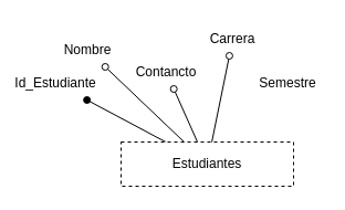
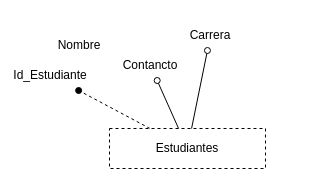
  <mxCell id="0" />
  <mxCell id="1" parent="0" />
- <mxCell id="2" style="rounded=0;orthogonalLoop=1;jettySize=auto;html=1;endArrow=oval;endFill=1;" edge="1" parent="1" source="3" target="6"><mxGeometry relative="1" as="geometry"><mxPoint x="77" y="99" as="targetPoint" /></mxGeometry></mxCell>
+ <mxCell id="2" style="rounded=0;orthogonalLoop=1;jettySize=auto;html=1;endArrow=oval;endFill=1;dashed=1;" edge="1" parent="1" source="3" target="6"><mxGeometry relative="1" as="geometry"><mxPoint x="77" y="99" as="targetPoint" /></mxGeometry></mxCell>
  <mxCell id="3" value="Estudiantes" style="whiteSpace=wrap;html=1;align=center;dashed=1;" vertex="1" parent="1"><mxGeometry x="109" y="128" width="156" height="40" as="geometry" /></mxCell>
- <mxCell id="4" style="rounded=0;orthogonalLoop=1;jettySize=auto;html=1;endArrow=oval;endFill=0;" edge="1" parent="1" source="3" target="5"><mxGeometry relative="1" as="geometry"><mxPoint x="108.5" y="44.5" as="sourcePoint" /><mxPoint x="180" y="60" as="targetPoint" /></mxGeometry></mxCell>
  <mxCell id="5" value="Nombre" style="text;html=1;strokeColor=none;fillColor=none;align=center;verticalAlign=middle;whiteSpace=wrap;rounded=0;" vertex="1" parent="1"><mxGeometry x="49" y="30" width="60" height="30" as="geometry" /></mxCell>
  <mxCell id="6" value="Id_Estudiante" style="text;html=1;strokeColor=none;fillColor=none;align=center;verticalAlign=middle;whiteSpace=wrap;rounded=0;" vertex="1" parent="1"><mxGeometry x="20" y="60" width="60" height="30" as="geometry" /></mxCell>
  <mxCell id="7" value="Carrera" style="text;html=1;strokeColor=none;fillColor=none;align=center;verticalAlign=middle;whiteSpace=wrap;rounded=0;" vertex="1" parent="1"><mxGeometry x="180" y="20" width="60" height="30" as="geometry" /></mxCell>
- <mxCell id="8" value="Semestre" style="text;html=1;strokeColor=none;fillColor=none;align=center;verticalAlign=middle;whiteSpace=wrap;rounded=0;" vertex="1" parent="1"><mxGeometry x="230" y="60" width="60" height="30" as="geometry" /></mxCell>
  <mxCell id="9" value="Contancto" style="text;html=1;strokeColor=none;fillColor=none;align=center;verticalAlign=middle;whiteSpace=wrap;rounded=0;" vertex="1" parent="1"><mxGeometry x="120" y="50" width="60" height="30" as="geometry" /></mxCell>
  <mxCell id="10" style="rounded=0;orthogonalLoop=1;jettySize=auto;html=1;endArrow=oval;endFill=0;" edge="1" parent="1" source="3" target="7"><mxGeometry relative="1" as="geometry"><mxPoint x="247" y="128" as="sourcePoint" /><mxPoint x="230" y="70" as="targetPoint" /></mxGeometry></mxCell>
  <mxCell id="11" style="rounded=0;orthogonalLoop=1;jettySize=auto;html=1;endArrow=oval;endFill=0;" edge="1" parent="1" source="3" target="9"><mxGeometry relative="1" as="geometry"><mxPoint x="320" y="148" as="sourcePoint" /><mxPoint x="303" y="90" as="targetPoint" /></mxGeometry></mxCell>
